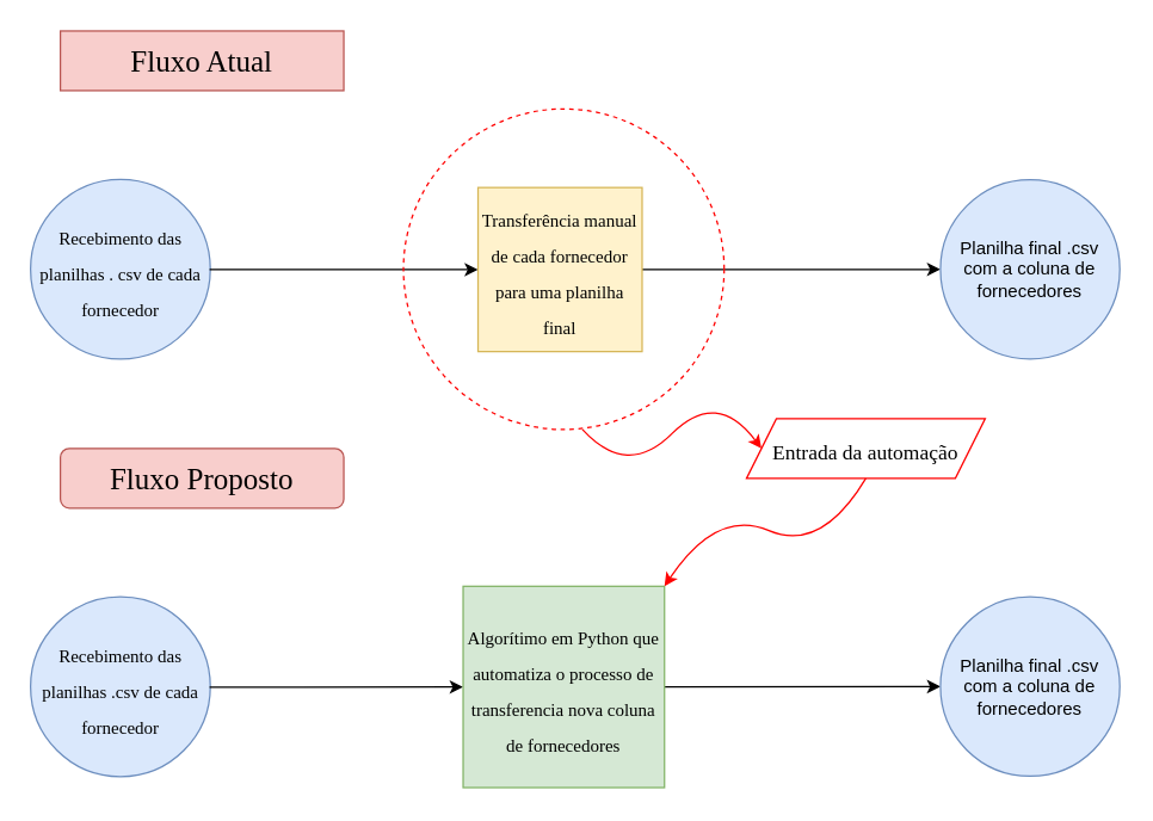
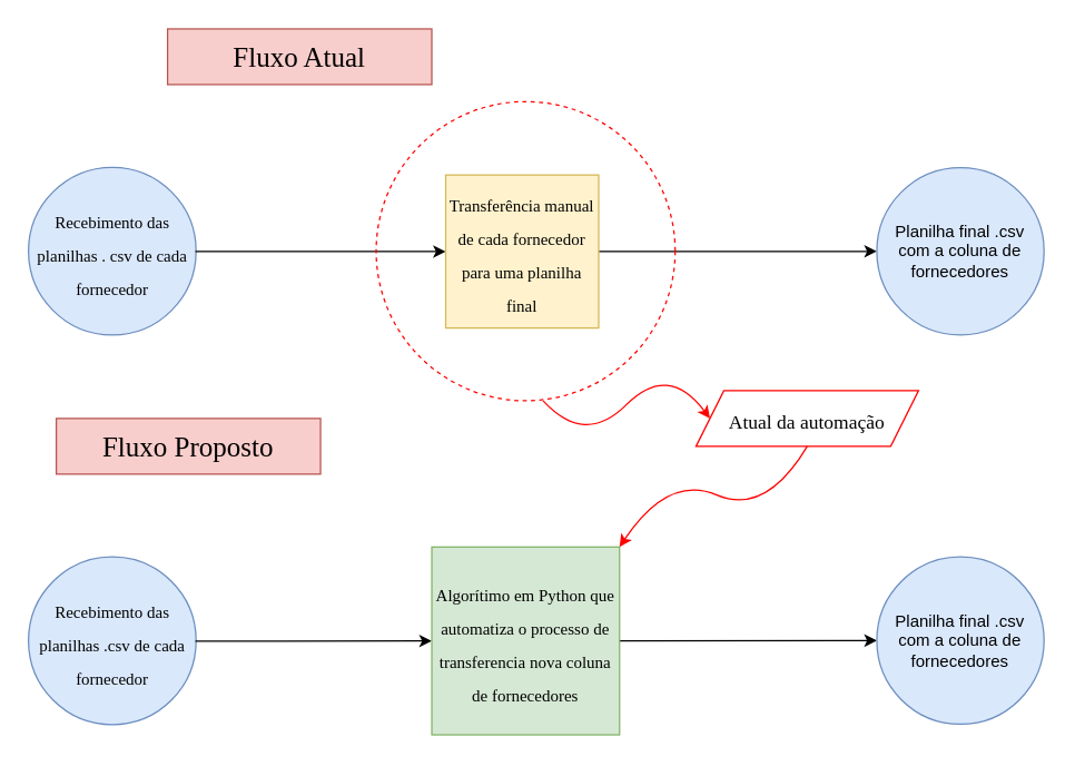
  <mxCell id="0" />
  <mxCell id="1" parent="0" />
- <mxCell id="2" value="Fluxo Atual" style="rounded=0;whiteSpace=wrap;html=1;fillColor=#f8cecc;strokeColor=#b85450;fontFamily=Times New Roman;fontSize=20;" vertex="1" parent="1"><mxGeometry x="40" y="20" width="190" height="40" as="geometry" /></mxCell>
+ <mxCell id="2" value="Fluxo Atual" style="rounded=0;whiteSpace=wrap;html=1;fillColor=#f8cecc;strokeColor=#b85450;fontFamily=Times New Roman;fontSize=20;" vertex="1" parent="1"><mxGeometry x="120" y="20" width="190" height="40" as="geometry" /></mxCell>
  <mxCell id="3" value="&lt;font style=&quot;font-size: 12px&quot;&gt;Recebimento das planilhas . csv de cada fornecedor&lt;/font&gt;" style="ellipse;whiteSpace=wrap;html=1;aspect=fixed;fontFamily=Times New Roman;fontSize=20;fillColor=#dae8fc;strokeColor=#6c8ebf;" vertex="1" parent="1"><mxGeometry x="20" y="119.5" width="120.5" height="120.5" as="geometry" /></mxCell>
  <mxCell id="4" value="" style="endArrow=classic;html=1;fontFamily=Times New Roman;fontSize=20;entryX=0;entryY=0.5;entryDx=0;entryDy=0;" edge="1" parent="1" target="7"><mxGeometry width="50" height="50" relative="1" as="geometry"><mxPoint x="140" y="180" as="sourcePoint" /><mxPoint x="280" y="180" as="targetPoint" /></mxGeometry></mxCell>
  <mxCell id="5" value="" style="endArrow=classic;html=1;fontFamily=Times New Roman;fontSize=20;exitX=1;exitY=0.5;exitDx=0;exitDy=0;" edge="1" parent="1" source="7" target="6"><mxGeometry width="50" height="50" relative="1" as="geometry"><mxPoint x="470" y="177.5" as="sourcePoint" /><mxPoint x="520" y="179.5" as="targetPoint" /></mxGeometry></mxCell>
  <mxCell id="6" value="Planilha final .csv com a coluna de fornecedores" style="ellipse;whiteSpace=wrap;html=1;aspect=fixed;fillColor=#dae8fc;strokeColor=#6c8ebf;" vertex="1" parent="1"><mxGeometry x="630" y="119.75" width="120.25" height="120.25" as="geometry" /></mxCell>
  <mxCell id="7" value="&lt;span style=&quot;font-size: 12px&quot;&gt;Transferência manual de cada fornecedor para uma planilha final&lt;/span&gt;" style="whiteSpace=wrap;html=1;aspect=fixed;fontFamily=Times New Roman;fontSize=20;fillColor=#fff2cc;strokeColor=#d6b656;" vertex="1" parent="1"><mxGeometry x="320" y="125" width="110" height="110" as="geometry" /></mxCell>
- <mxCell id="8" value="Fluxo Proposto" style="whiteSpace=wrap;html=1;fillColor=#f8cecc;strokeColor=#b85450;fontFamily=Times New Roman;fontSize=20;rounded=1;" vertex="1" parent="1"><mxGeometry x="40" y="300" width="190" height="40" as="geometry" /></mxCell>
+ <mxCell id="8" value="Fluxo Proposto" style="rounded=0;whiteSpace=wrap;html=1;fillColor=#f8cecc;strokeColor=#b85450;fontFamily=Times New Roman;fontSize=20;" vertex="1" parent="1"><mxGeometry x="40" y="300" width="190" height="40" as="geometry" /></mxCell>
  <mxCell id="9" value="&lt;font style=&quot;font-size: 12px&quot;&gt;Recebimento das planilhas .csv de cada fornecedor&lt;/font&gt;" style="ellipse;whiteSpace=wrap;html=1;aspect=fixed;fontFamily=Times New Roman;fontSize=20;fillColor=#dae8fc;strokeColor=#6c8ebf;" vertex="1" parent="1"><mxGeometry x="20" y="399.5" width="120.5" height="120.5" as="geometry" /></mxCell>
  <mxCell id="10" value="" style="endArrow=classic;html=1;fontFamily=Times New Roman;fontSize=20;entryX=0;entryY=0.5;entryDx=0;entryDy=0;" edge="1" parent="1" target="13"><mxGeometry width="50" height="50" relative="1" as="geometry"><mxPoint x="140" y="460" as="sourcePoint" /><mxPoint x="280" y="460" as="targetPoint" /></mxGeometry></mxCell>
  <mxCell id="11" value="" style="endArrow=classic;html=1;fontFamily=Times New Roman;fontSize=20;exitX=1;exitY=0.5;exitDx=0;exitDy=0;" edge="1" parent="1" source="13" target="12"><mxGeometry width="50" height="50" relative="1" as="geometry"><mxPoint x="470" y="457.5" as="sourcePoint" /><mxPoint x="520" y="459.5" as="targetPoint" /></mxGeometry></mxCell>
  <mxCell id="12" value="Planilha final .csv com a coluna de fornecedores" style="ellipse;whiteSpace=wrap;html=1;aspect=fixed;fillColor=#dae8fc;strokeColor=#6c8ebf;" vertex="1" parent="1"><mxGeometry x="630" y="399.5" width="120.25" height="120.25" as="geometry" /></mxCell>
  <mxCell id="13" value="&lt;span style=&quot;font-size: 12px&quot;&gt;Algorítimo&amp;nbsp;em Python&amp;nbsp;que automatiza o processo de transferencia nova coluna de fornecedores&lt;/span&gt;" style="whiteSpace=wrap;html=1;aspect=fixed;fontFamily=Times New Roman;fontSize=20;fillColor=#d5e8d4;strokeColor=#82b366;" vertex="1" parent="1"><mxGeometry x="310" y="392.38" width="135" height="135" as="geometry" /></mxCell>
  <mxCell id="14" value="" style="ellipse;whiteSpace=wrap;html=1;aspect=fixed;fontFamily=Times New Roman;fontSize=20;fillColor=none;dashed=1;strokeColor=#FF0000;" vertex="1" parent="1"><mxGeometry x="270" y="72.25" width="215" height="215" as="geometry" /></mxCell>
  <mxCell id="15" value="" style="curved=1;endArrow=classic;html=1;fontFamily=Times New Roman;fontSize=20;strokeColor=#FF0000;exitX=0.558;exitY=1;exitDx=0;exitDy=0;entryX=0;entryY=0.5;entryDx=0;entryDy=0;exitPerimeter=0;" edge="1" parent="1" source="14" target="16"><mxGeometry width="50" height="50" relative="1" as="geometry"><mxPoint x="460" y="390" as="sourcePoint" /><mxPoint x="530" y="340" as="targetPoint" /><Array as="points"><mxPoint x="420" y="320" /><mxPoint x="480" y="260" /></Array></mxGeometry></mxCell>
- <mxCell id="16" value="&lt;font style=&quot;font-size: 14px&quot;&gt;Entrada da automação&lt;/font&gt;" style="shape=parallelogram;perimeter=parallelogramPerimeter;whiteSpace=wrap;html=1;fixedSize=1;fontFamily=Times New Roman;fontSize=20;strokeColor=#FF0000;" vertex="1" parent="1"><mxGeometry x="500" y="280" width="160" height="40" as="geometry" /></mxCell>
+ <mxCell id="16" value="&lt;font style=&quot;font-size: 14px&quot;&gt;Atual da automação&lt;/font&gt;" style="shape=parallelogram;perimeter=parallelogramPerimeter;whiteSpace=wrap;html=1;fixedSize=1;fontFamily=Times New Roman;fontSize=20;strokeColor=#FF0000;" vertex="1" parent="1"><mxGeometry x="500" y="280" width="160" height="40" as="geometry" /></mxCell>
  <mxCell id="17" value="" style="curved=1;endArrow=classic;html=1;strokeColor=#FF0000;fontFamily=Times New Roman;fontSize=20;exitX=0.5;exitY=1;exitDx=0;exitDy=0;entryX=1;entryY=0;entryDx=0;entryDy=0;" edge="1" parent="1" source="16" target="13"><mxGeometry width="50" height="50" relative="1" as="geometry"><mxPoint x="520" y="390" as="sourcePoint" /><mxPoint x="570" y="340" as="targetPoint" /><Array as="points"><mxPoint x="550" y="370" /><mxPoint x="480" y="340" /></Array></mxGeometry></mxCell>
